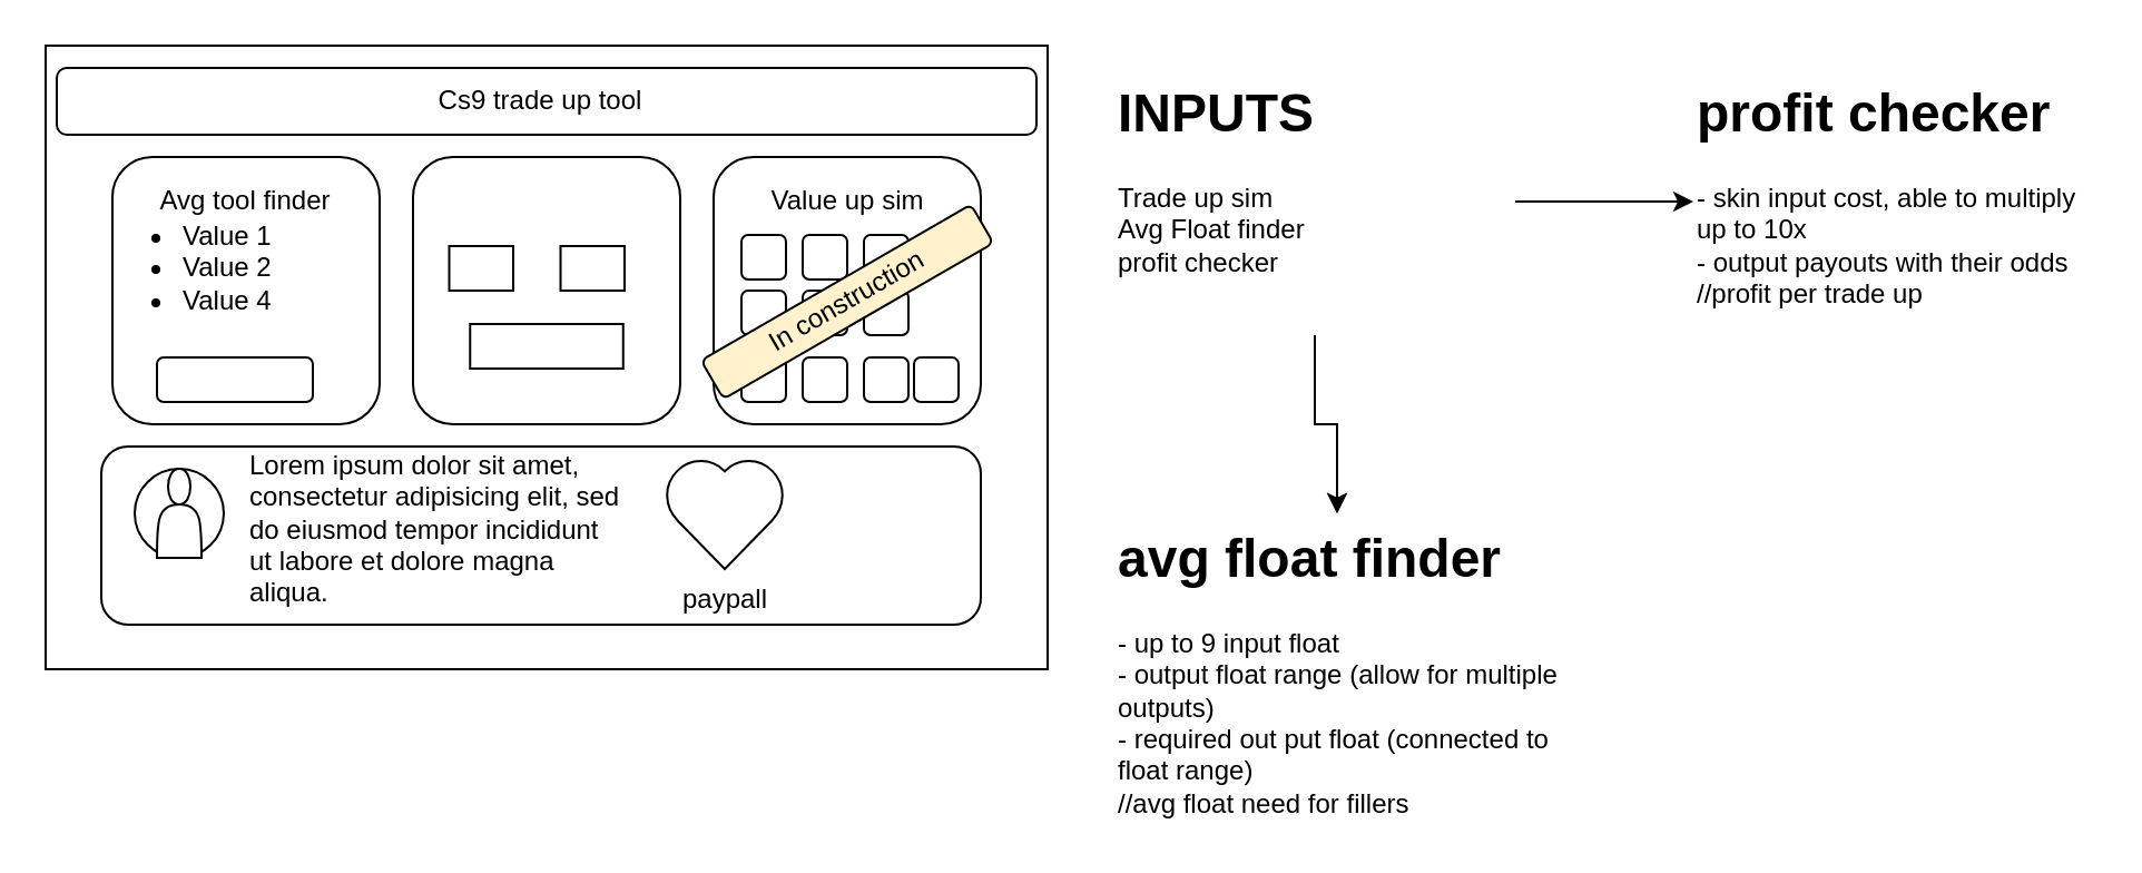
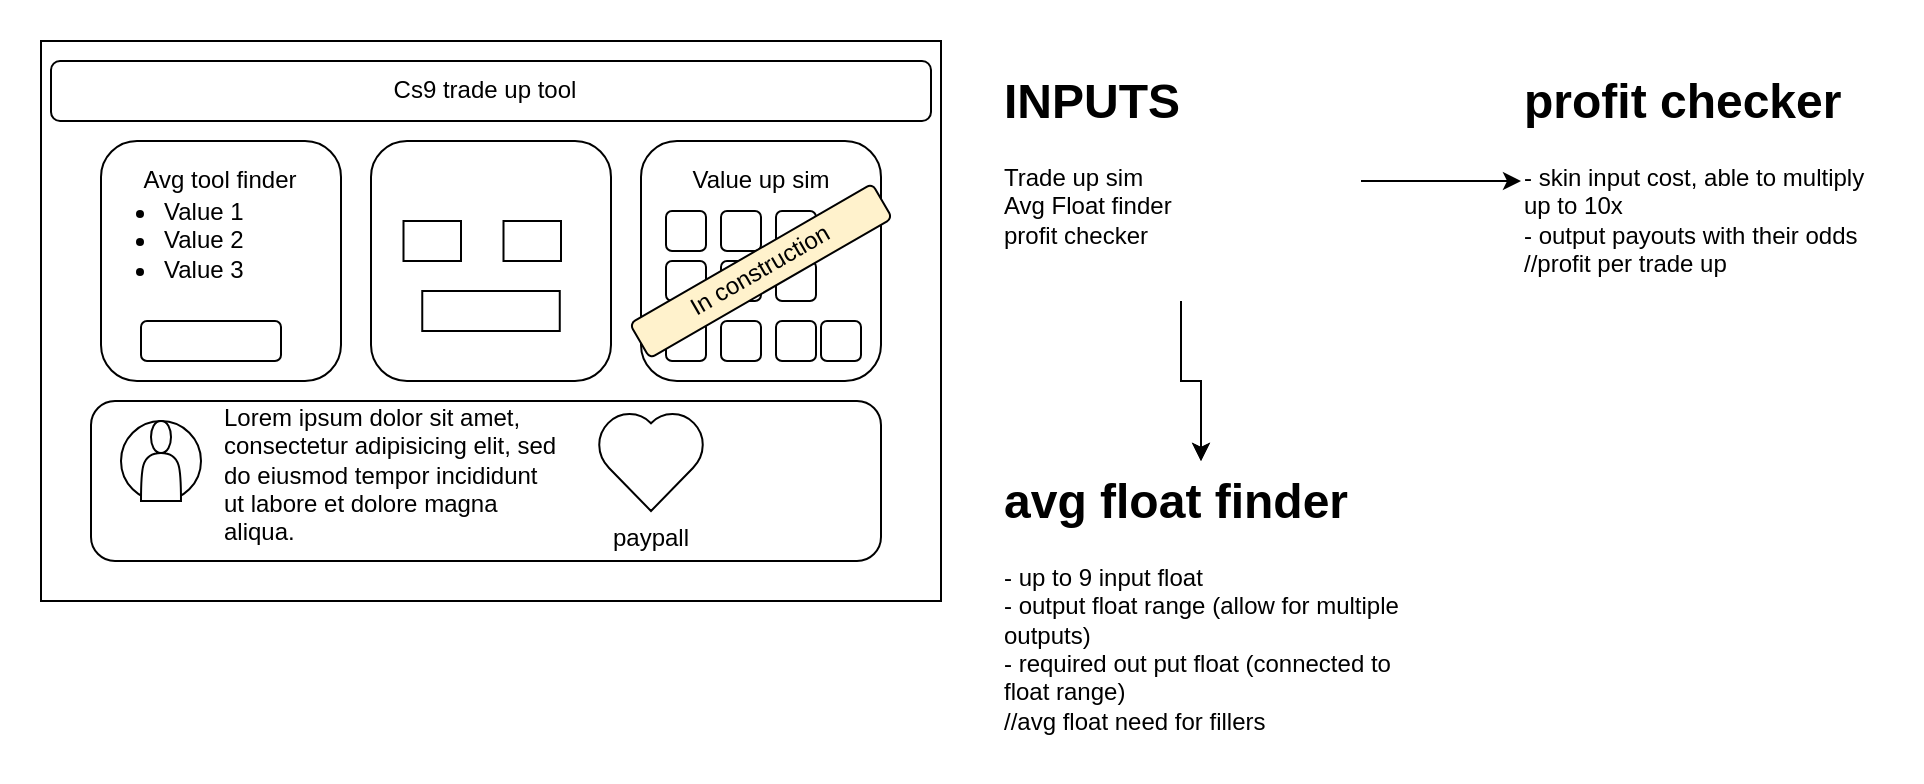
  <mxCell id="0" />
  <mxCell id="1" parent="0" />
  <mxCell id="2" value="" style="rounded=0;whiteSpace=wrap;html=1;" vertex="1" parent="1"><mxGeometry x="20" y="20" width="450" height="280" as="geometry" /></mxCell>
  <mxCell id="3" value="" style="edgeStyle=orthogonalEdgeStyle;rounded=0;orthogonalLoop=1;jettySize=auto;html=1;" edge="1" parent="1" source="6" target="7"><mxGeometry relative="1" as="geometry" /></mxCell>
  <mxCell id="4" value="" style="edgeStyle=orthogonalEdgeStyle;rounded=0;orthogonalLoop=1;jettySize=auto;html=1;" edge="1" parent="1" source="6" target="8"><mxGeometry relative="1" as="geometry" /></mxCell>
  <mxCell id="5" value="" style="edgeStyle=orthogonalEdgeStyle;rounded=0;orthogonalLoop=1;jettySize=auto;html=1;" edge="1" parent="1" source="6" target="7"><mxGeometry relative="1" as="geometry" /></mxCell>
  <mxCell id="6" value="&lt;h1 style=&quot;margin-top: 0px;&quot;&gt;INPUTS&lt;/h1&gt;&lt;div&gt;Trade up sim&lt;/div&gt;&lt;div&gt;Avg Float finder&lt;/div&gt;&lt;div&gt;profit checker&lt;/div&gt;" style="text;html=1;whiteSpace=wrap;overflow=hidden;rounded=0;" vertex="1" parent="1"><mxGeometry x="500" y="30" width="180" height="120" as="geometry" /></mxCell>
  <mxCell id="7" value="&lt;h1 style=&quot;margin-top: 0px;&quot;&gt;avg float finder&lt;/h1&gt;&lt;div&gt;- up to 9 input float&lt;/div&gt;&lt;div&gt;- output float range (allow for multiple outputs)&lt;/div&gt;&lt;div&gt;- required out put float (connected to float range)&lt;/div&gt;&lt;div&gt;//avg float need for fillers&lt;/div&gt;" style="text;html=1;whiteSpace=wrap;overflow=hidden;rounded=0;" vertex="1" parent="1"><mxGeometry x="500" y="230" width="200" height="140" as="geometry" /></mxCell>
  <mxCell id="8" value="&lt;h1 style=&quot;margin-top: 0px;&quot;&gt;profit checker&lt;/h1&gt;&lt;div&gt;- skin input cost, able to multiply up to 10x&lt;/div&gt;&lt;div&gt;- output payouts with their odds&lt;/div&gt;&lt;div&gt;//profit per trade up&lt;/div&gt;" style="text;html=1;whiteSpace=wrap;overflow=hidden;rounded=0;" vertex="1" parent="1"><mxGeometry x="760" y="30" width="180" height="120" as="geometry" /></mxCell>
  <mxCell id="9" value="" style="rounded=1;whiteSpace=wrap;html=1;" vertex="1" parent="1"><mxGeometry x="25" y="30" width="440" height="30" as="geometry" /></mxCell>
  <mxCell id="10" value="Cs9 trade up tool" style="text;html=1;align=center;verticalAlign=middle;whiteSpace=wrap;rounded=0;" vertex="1" parent="1"><mxGeometry x="185" y="30" width="115" height="30" as="geometry" /></mxCell>
  <mxCell id="11" value="" style="rounded=1;whiteSpace=wrap;html=1;" vertex="1" parent="1"><mxGeometry x="50" y="70" width="120" height="120" as="geometry" /></mxCell>
  <mxCell id="12" value="" style="rounded=1;whiteSpace=wrap;html=1;" vertex="1" parent="1"><mxGeometry x="185" y="70" width="120" height="120" as="geometry" /></mxCell>
  <mxCell id="13" value="" style="rounded=1;whiteSpace=wrap;html=1;" vertex="1" parent="1"><mxGeometry x="320" y="70" width="120" height="120" as="geometry" /></mxCell>
  <mxCell id="14" value="" style="rounded=1;whiteSpace=wrap;html=1;" vertex="1" parent="1"><mxGeometry x="45" y="200" width="395" height="80" as="geometry" /></mxCell>
  <mxCell id="15" value="" style="ellipse;whiteSpace=wrap;html=1;aspect=fixed;" vertex="1" parent="1"><mxGeometry x="60" y="210" width="40" height="40" as="geometry" /></mxCell>
  <mxCell id="16" value="&lt;h1 style=&quot;margin-top: 0px;&quot;&gt;&lt;br&gt;&lt;/h1&gt;&lt;p&gt;Lorem ipsum dolor sit amet, consectetur adipisicing elit, sed do eiusmod tempor incididunt ut labore et dolore magna aliqua.&lt;/p&gt;" style="text;html=1;whiteSpace=wrap;overflow=hidden;rounded=0;" vertex="1" parent="1"><mxGeometry x="110" y="150" width="170" height="120" as="geometry" /></mxCell>
  <mxCell id="17" value="" style="shape=actor;whiteSpace=wrap;html=1;" vertex="1" parent="1"><mxGeometry x="70" y="210" width="20" height="40" as="geometry" /></mxCell>
  <mxCell id="18" value="paypall&lt;div&gt;&lt;br&gt;&lt;/div&gt;" style="verticalLabelPosition=bottom;verticalAlign=top;html=1;shape=mxgraph.basic.heart" vertex="1" parent="1"><mxGeometry x="297.5" y="205" width="55" height="50" as="geometry" /></mxCell>
  <mxCell id="19" value="Avg tool finder" style="text;html=1;align=center;verticalAlign=middle;whiteSpace=wrap;rounded=0;" vertex="1" parent="1"><mxGeometry x="60" y="75" width="100" height="30" as="geometry" /></mxCell>
  <mxCell id="20" value="Value up sim" style="text;html=1;align=center;verticalAlign=middle;whiteSpace=wrap;rounded=0;" vertex="1" parent="1"><mxGeometry x="343.75" y="75" width="72.5" height="30" as="geometry" /></mxCell>
  <mxCell id="21" value="" style="rounded=1;whiteSpace=wrap;html=1;" vertex="1" parent="1"><mxGeometry x="332.5" y="105" width="20" height="20" as="geometry" /></mxCell>
  <mxCell id="22" value="" style="rounded=1;whiteSpace=wrap;html=1;" vertex="1" parent="1"><mxGeometry x="360" y="105" width="20" height="20" as="geometry" /></mxCell>
  <mxCell id="23" value="" style="rounded=1;whiteSpace=wrap;html=1;" vertex="1" parent="1"><mxGeometry x="387.5" y="105" width="20" height="20" as="geometry" /></mxCell>
  <mxCell id="24" value="" style="rounded=1;whiteSpace=wrap;html=1;" vertex="1" parent="1"><mxGeometry x="332.5" y="130" width="20" height="20" as="geometry" /></mxCell>
  <mxCell id="25" value="" style="rounded=1;whiteSpace=wrap;html=1;" vertex="1" parent="1"><mxGeometry x="360" y="130" width="20" height="20" as="geometry" /></mxCell>
  <mxCell id="26" value="" style="rounded=1;whiteSpace=wrap;html=1;" vertex="1" parent="1"><mxGeometry x="387.5" y="130" width="20" height="20" as="geometry" /></mxCell>
  <mxCell id="27" value="" style="rounded=1;whiteSpace=wrap;html=1;" vertex="1" parent="1"><mxGeometry x="332.5" y="160" width="20" height="20" as="geometry" /></mxCell>
  <mxCell id="28" value="" style="rounded=1;whiteSpace=wrap;html=1;" vertex="1" parent="1"><mxGeometry x="360" y="160" width="20" height="20" as="geometry" /></mxCell>
  <mxCell id="29" value="" style="rounded=1;whiteSpace=wrap;html=1;" vertex="1" parent="1"><mxGeometry x="387.5" y="160" width="20" height="20" as="geometry" /></mxCell>
  <mxCell id="30" value="" style="rounded=1;whiteSpace=wrap;html=1;" vertex="1" parent="1"><mxGeometry x="410" y="160" width="20" height="20" as="geometry" /></mxCell>
  <mxCell id="31" value="In construction" style="rounded=1;whiteSpace=wrap;html=1;rotation=-30;fillColor=#fff2cc;" vertex="1" parent="1"><mxGeometry x="310" y="125" width="140" height="20" as="geometry" /></mxCell>
  <mxCell id="32" value="" style="rounded=0;whiteSpace=wrap;html=1;" vertex="1" parent="1"><mxGeometry x="201.25" y="110" width="28.75" height="20" as="geometry" /></mxCell>
  <mxCell id="33" value="" style="rounded=0;whiteSpace=wrap;html=1;" vertex="1" parent="1"><mxGeometry x="251.25" y="110" width="28.75" height="20" as="geometry" /></mxCell>
  <mxCell id="34" value="" style="rounded=0;whiteSpace=wrap;html=1;" vertex="1" parent="1"><mxGeometry x="210.63" y="145" width="68.75" height="20" as="geometry" /></mxCell>
- <mxCell id="35" value="&lt;ul&gt;&lt;li&gt;Value 1&lt;/li&gt;&lt;li&gt;Value 2&lt;/li&gt;&lt;li&gt;Value 4&lt;/li&gt;&lt;/ul&gt;" style="text;strokeColor=none;fillColor=none;html=1;whiteSpace=wrap;verticalAlign=middle;overflow=hidden;" vertex="1" parent="1"><mxGeometry x="40" y="80" width="100" height="80" as="geometry" /></mxCell>
+ <mxCell id="35" value="&lt;ul&gt;&lt;li&gt;Value 1&lt;/li&gt;&lt;li&gt;Value 2&lt;/li&gt;&lt;li&gt;Value 3&lt;/li&gt;&lt;/ul&gt;" style="text;strokeColor=none;fillColor=none;html=1;whiteSpace=wrap;verticalAlign=middle;overflow=hidden;" vertex="1" parent="1"><mxGeometry x="40" y="80" width="100" height="80" as="geometry" /></mxCell>
  <mxCell id="36" value="" style="rounded=1;whiteSpace=wrap;html=1;" vertex="1" parent="1"><mxGeometry x="70" y="160" width="70" height="20" as="geometry" /></mxCell>
  <mxCell id="37" style="edgeStyle=orthogonalEdgeStyle;rounded=0;orthogonalLoop=1;jettySize=auto;html=1;exitX=0.5;exitY=1;exitDx=0;exitDy=0;" edge="1" parent="1" source="16" target="16"><mxGeometry relative="1" as="geometry" /></mxCell>
